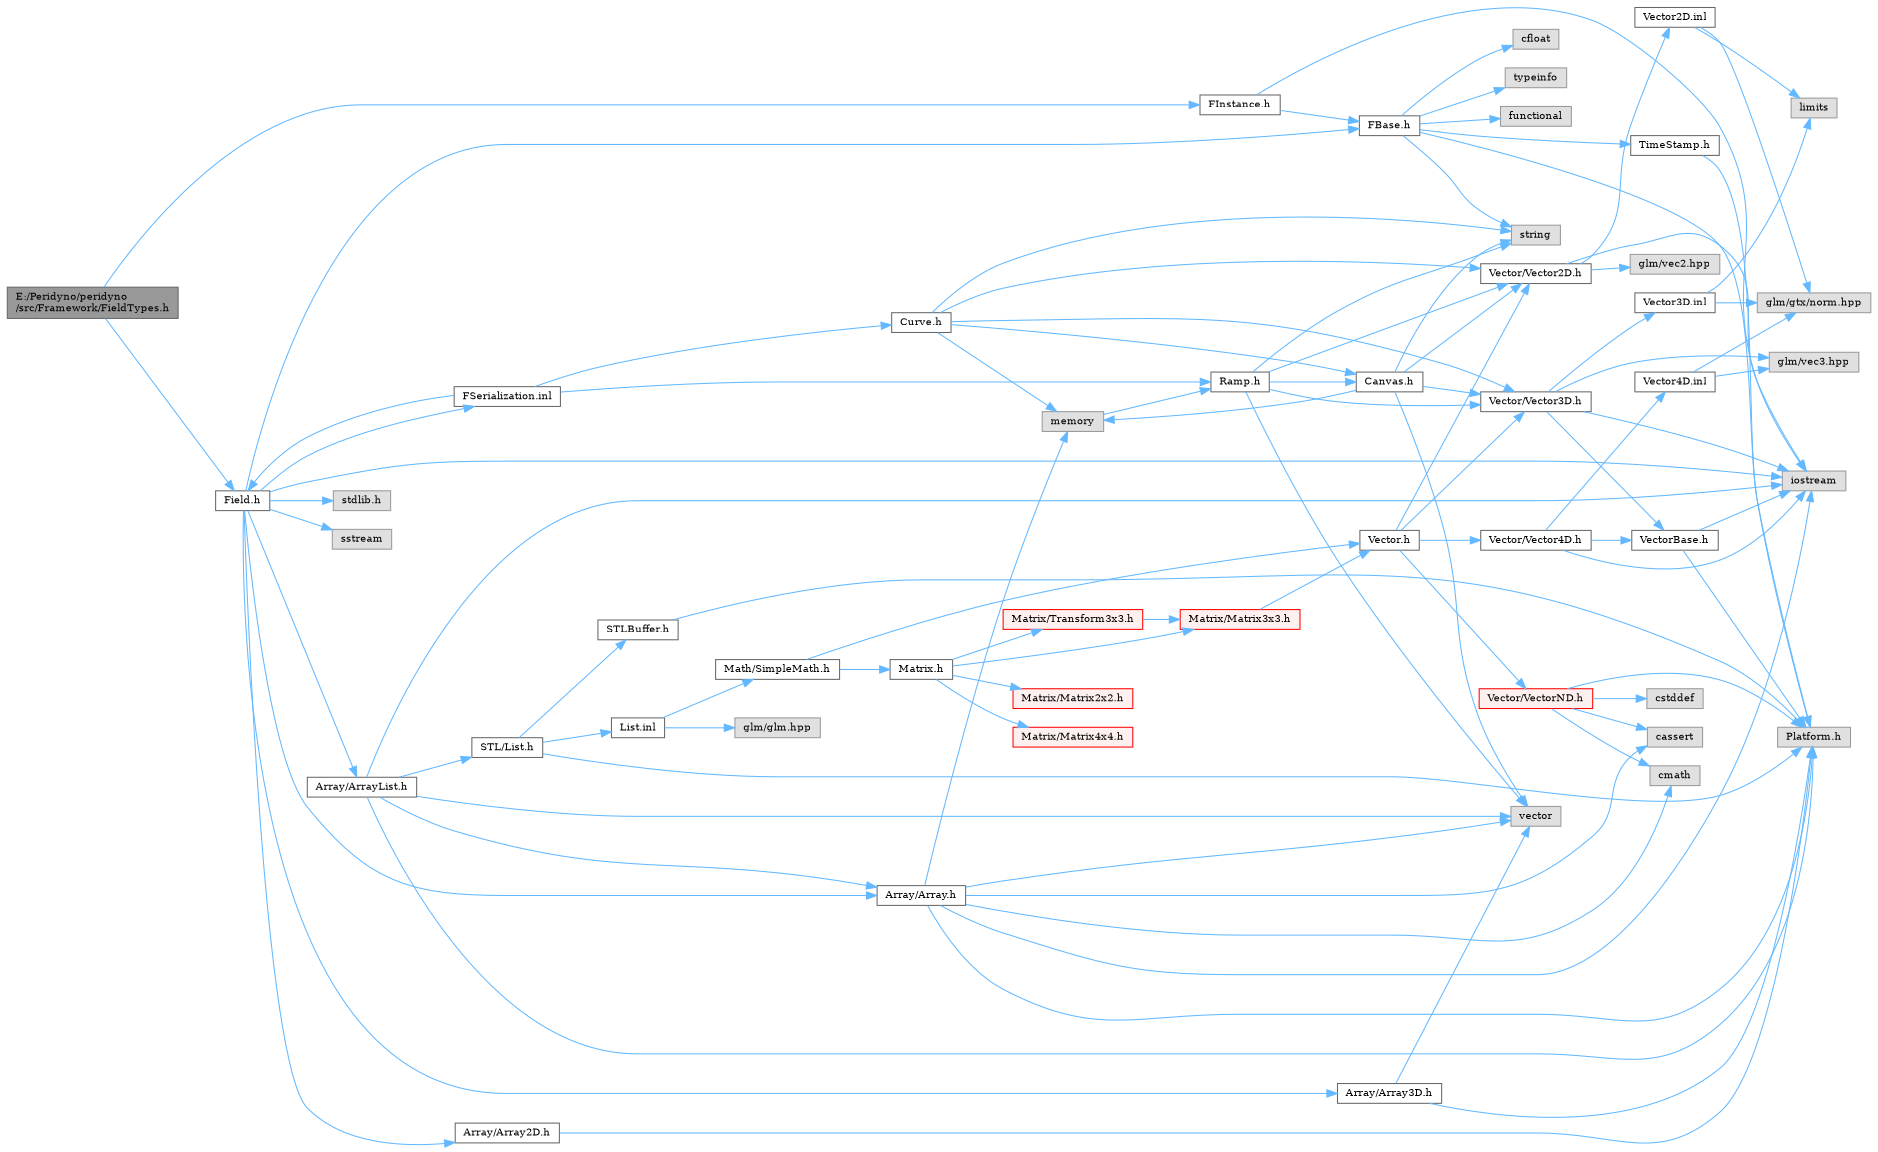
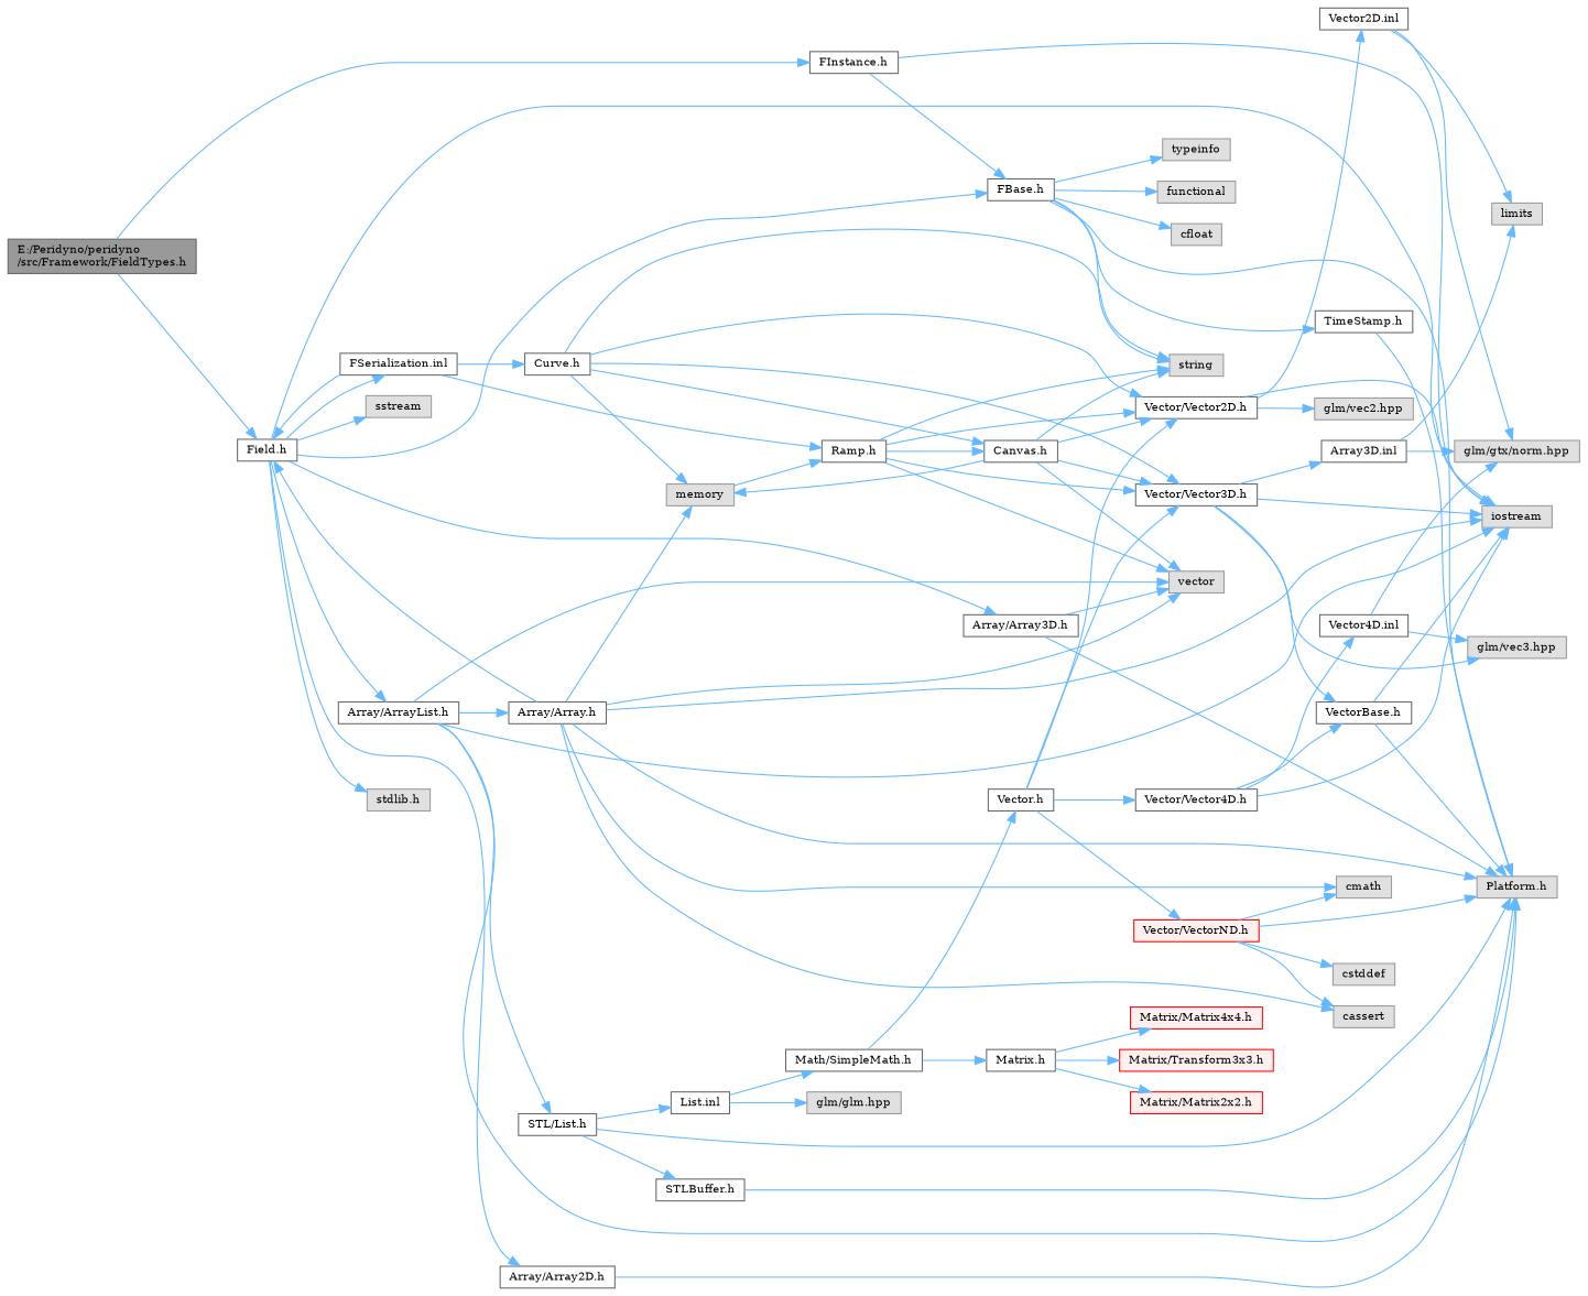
  digraph {
    fontname="DejaVu Serif"
    rankdir=LR
    node [color=grey40 fillcolor=white fontname="DejaVu Serif" fontsize=10 shape=box style=filled]
    edge [color=steelblue1 fontname="DejaVu Serif" fontsize=10 labelfontname=Helvetica labelfontsize=10 style=solid]
    n1 [color=gray40 fillcolor=grey60 fontcolor=black height=0.2 label="E:/Peridyno/peridyno\l/src/Framework/FieldTypes.h" width=0.4]
    n2 [height=0.2 label="Field.h" width=0.4]
    n3 [height=0.2 label="FInstance.h" width=0.4]
    n4 [color=grey60 fillcolor="#E0E0E0" height=0.2 label=iostream width=0.4]
    n5 [color=grey60 fillcolor="#E0E0E0" height=0.2 label="stdlib.h" width=0.4]
    n6 [color=grey60 fillcolor="#E0E0E0" height=0.2 label=sstream width=0.4]
    n7 [height=0.2 label="FBase.h" width=0.4]
    n8 [height=0.2 label="Array/Array.h" width=0.4]
    n9 [height=0.2 label="Array/Array2D.h" width=0.4]
    n10 [height=0.2 label="Array/Array3D.h" width=0.4]
    n11 [height=0.2 label="Array/ArrayList.h" width=0.4]
    n12 [height=0.2 label="FSerialization.inl" width=0.4]
    n13 [color=grey60 fillcolor="#E0E0E0" height=0.2 label="Platform.h" width=0.4]
    n14 [height=0.2 label="TimeStamp.h" width=0.4]
    n15 [color=grey60 fillcolor="#E0E0E0" height=0.2 label=typeinfo width=0.4]
    n16 [color=grey60 fillcolor="#E0E0E0" height=0.2 label=string width=0.4]
    n17 [color=grey60 fillcolor="#E0E0E0" height=0.2 label=functional width=0.4]
    n18 [color=grey60 fillcolor="#E0E0E0" height=0.2 label=cfloat width=0.4]
    n19 [color=grey60 fillcolor="#E0E0E0" height=0.2 label=cassert width=0.4]
    n20 [color=grey60 fillcolor="#E0E0E0" height=0.2 label=vector width=0.4]
    n21 [color=grey60 fillcolor="#E0E0E0" height=0.2 label=memory width=0.4]
    n22 [color=grey60 fillcolor="#E0E0E0" height=0.2 label=cmath width=0.4]
    n23 [height=0.2 label="STL/List.h" width=0.4]
    n24 [height=0.2 label="Ramp.h" width=0.4]
    n25 [height=0.2 label="Curve.h" width=0.4]
    n26 [height=0.2 label="STLBuffer.h" width=0.4]
    n27 [height=0.2 label="List.inl" width=0.4]
    n28 [height=0.2 label="Math/SimpleMath.h" width=0.4]
    n29 [color=grey60 fillcolor="#E0E0E0" height=0.2 label="glm/glm.hpp" width=0.4]
    n30 [height=0.2 label="Vector.h" width=0.4]
    n31 [height=0.2 label="Matrix.h" width=0.4]
    n32 [height=0.2 label="Vector/Vector2D.h" width=0.4]
    n33 [height=0.2 label="Vector/Vector3D.h" width=0.4]
    n34 [height=0.2 label="Vector/Vector4D.h" width=0.4]
    n35 [color=red fillcolor="#FFF0F0" height=0.2 label="Vector/VectorND.h" width=0.4]
    n36 [color=red fillcolor="#FFF0F0" height=0.2 label="Matrix/Matrix2x2.h" width=0.4]
-   n37 [color=red fillcolor="#FFF0F0" height=0.2 label="Matrix/Matrix3x3.h" width=0.4]
    n38 [color=red fillcolor="#FFF0F0" height=0.2 label="Matrix/Matrix4x4.h" width=0.4]
    n39 [color=red fillcolor="#FFF0F0" height=0.2 label="Matrix/Transform3x3.h" width=0.4]
    n40 [color=grey60 fillcolor="#E0E0E0" height=0.2 label="glm/vec2.hpp" width=0.4]
    n41 [height=0.2 label="Vector2D.inl" width=0.4]
    n42 [height=0.2 label="VectorBase.h" width=0.4]
    n43 [color=grey60 fillcolor="#E0E0E0" height=0.2 label="glm/vec3.hpp" width=0.4]
-   n44 [height=0.2 label="Vector3D.inl" width=0.4]
+   n44 [height=0.2 label="Array3D.inl" width=0.4]
    n45 [height=0.2 label="Vector4D.inl" width=0.4]
    n46 [color=grey60 fillcolor="#E0E0E0" height=0.2 label=cstddef width=0.4]
    n47 [color=grey60 fillcolor="#E0E0E0" height=0.2 label=limits width=0.4]
    n48 [color=grey60 fillcolor="#E0E0E0" height=0.2 label="glm/gtx/norm.hpp" width=0.4]
    n49 [height=0.2 label="Canvas.h" width=0.4]
    n1 -> n2
    n1 -> n3
    n2 -> n4
    n2 -> n5
    n2 -> n6
    n2 -> n7
-   n2 -> n8
+   n8 -> n2
    n2 -> n9
    n2 -> n10
    n2 -> n11
    n2 -> n12
    n3 -> n4
    n3 -> n7
    n7 -> n13
    n7 -> n14
    n7 -> n15
    n7 -> n16
    n7 -> n17
    n7 -> n18
    n8 -> n4
    n8 -> n13
    n8 -> n19
    n8 -> n20
    n8 -> n21
    n8 -> n22
    n9 -> n13
    n10 -> n13
    n10 -> n20
    n11 -> n4
    n11 -> n8
    n11 -> n13
    n11 -> n20
    n11 -> n23
    n12 -> n2
    n12 -> n24
    n12 -> n25
    n14 -> n13
    n21 -> n24
    n23 -> n13
    n23 -> n26
    n23 -> n27
    n24 -> n16
    n24 -> n20
    n24 -> n32
    n24 -> n33
    n24 -> n49
    n25 -> n16
    n25 -> n21
    n25 -> n32
    n25 -> n33
    n25 -> n49
    n26 -> n13
    n27 -> n28
    n27 -> n29
    n28 -> n30
    n28 -> n31
    n30 -> n32
    n30 -> n33
    n30 -> n34
    n30 -> n35
    n31 -> n36
-   n31 -> n37
    n31 -> n38
    n31 -> n39
    n32 -> n4
    n32 -> n40
    n32 -> n41
    n33 -> n4
    n33 -> n42
    n33 -> n43
    n33 -> n44
    n34 -> n4
    n34 -> n42
    n34 -> n45
    n35 -> n13
    n35 -> n19
    n35 -> n22
    n35 -> n46
-   n37 -> n30
-   n39 -> n37
    n41 -> n47
    n41 -> n48
    n42 -> n4
    n42 -> n13
    n44 -> n47
    n44 -> n48
    n45 -> n43
    n45 -> n48
    n49 -> n16
    n49 -> n20
    n49 -> n21
    n49 -> n32
    n49 -> n33
  }
